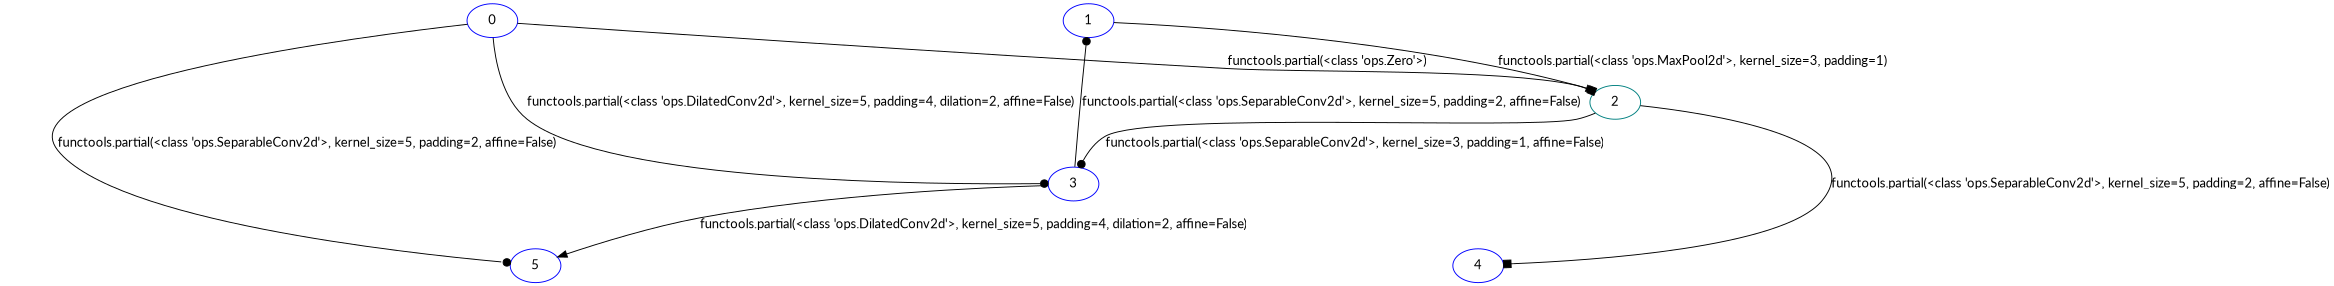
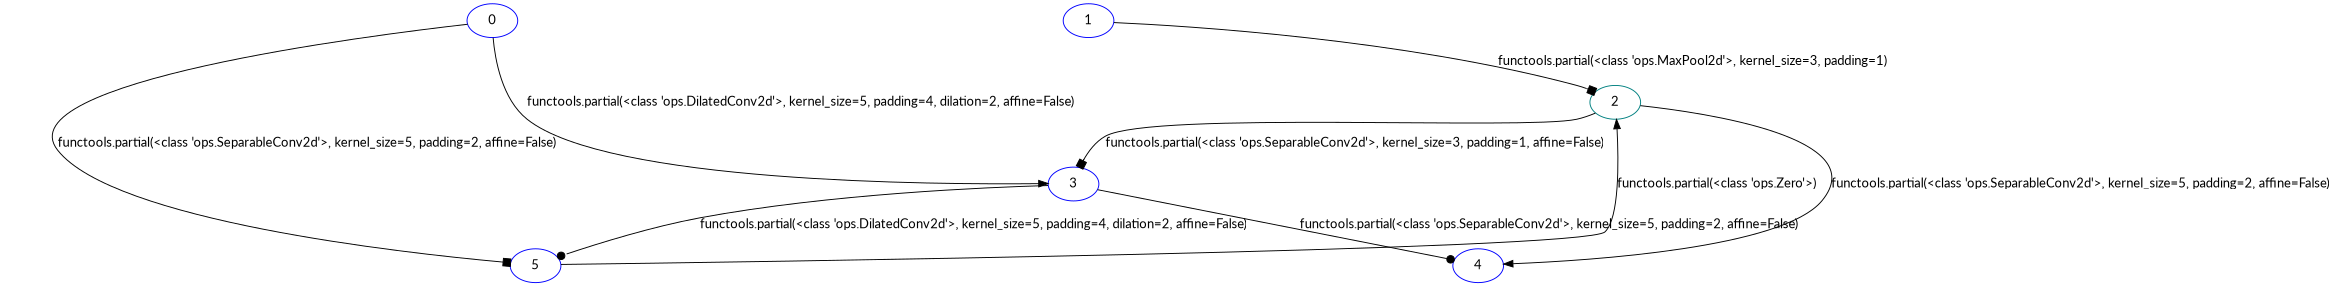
  digraph {
    fontname=Lato
    node [color=blue fontname=Lato]
    edge [arrowhead=dot fontname=Lato]
    1
    2 [color=teal]
    3
    4
    5
    0
    1 -> 2 [arrowhead=box label="functools.partial(<class 'ops.MaxPool2d'>, kernel_size=3, padding=1)"]
-   2 -> 3 [label="functools.partial(<class 'ops.SeparableConv2d'>, kernel_size=3, padding=1, affine=False)"]
-   2 -> 4 [arrowhead=box label="functools.partial(<class 'ops.SeparableConv2d'>, kernel_size=5, padding=2, affine=False)"]
-   3 -> 1 [label="functools.partial(<class 'ops.SeparableConv2d'>, kernel_size=5, padding=2, affine=False)"]
-   3 -> 5 [arrowhead=normal label="functools.partial(<class 'ops.DilatedConv2d'>, kernel_size=5, padding=4, dilation=2, affine=False)"]
-   0 -> 2 [arrowhead=normal label="functools.partial(<class 'ops.Zero'>)"]
-   0 -> 3 [label="functools.partial(<class 'ops.DilatedConv2d'>, kernel_size=5, padding=4, dilation=2, affine=False)"]
-   0 -> 5 [label="functools.partial(<class 'ops.SeparableConv2d'>, kernel_size=5, padding=2, affine=False)"]
+   2 -> 3 [arrowhead=box label="functools.partial(<class 'ops.SeparableConv2d'>, kernel_size=3, padding=1, affine=False)"]
+   2 -> 4 [arrowhead=normal label="functools.partial(<class 'ops.SeparableConv2d'>, kernel_size=5, padding=2, affine=False)"]
+   3 -> 4 [label="functools.partial(<class 'ops.SeparableConv2d'>, kernel_size=5, padding=2, affine=False)"]
+   3 -> 5 [label="functools.partial(<class 'ops.DilatedConv2d'>, kernel_size=5, padding=4, dilation=2, affine=False)"]
+   5 -> 2 [arrowhead=normal label="functools.partial(<class 'ops.Zero'>)"]
+   0 -> 3 [arrowhead=normal label="functools.partial(<class 'ops.DilatedConv2d'>, kernel_size=5, padding=4, dilation=2, affine=False)"]
+   0 -> 5 [arrowhead=box label="functools.partial(<class 'ops.SeparableConv2d'>, kernel_size=5, padding=2, affine=False)"]
  }
